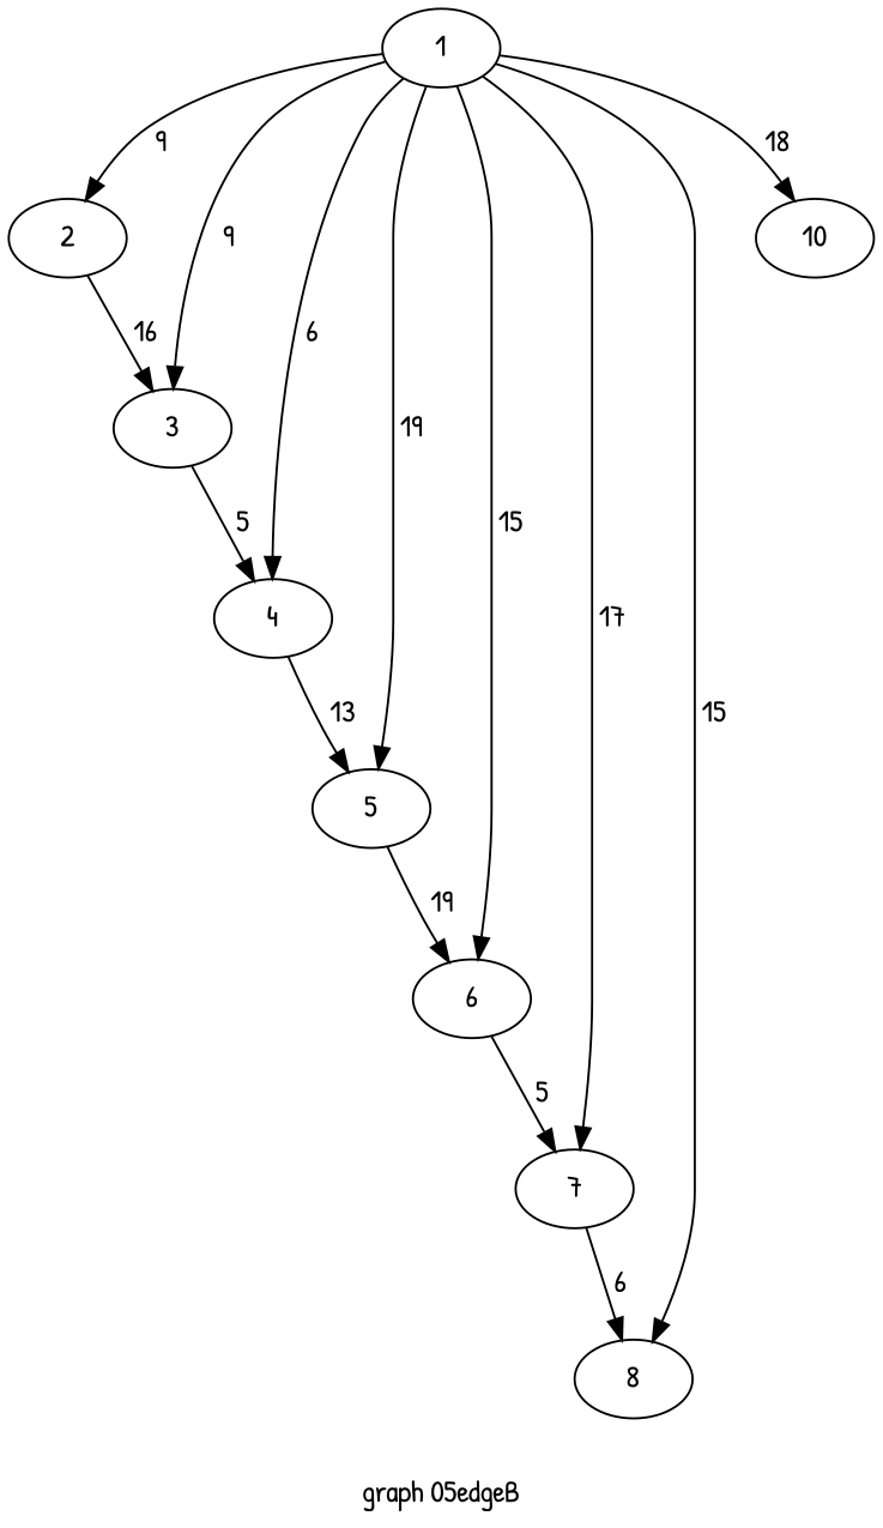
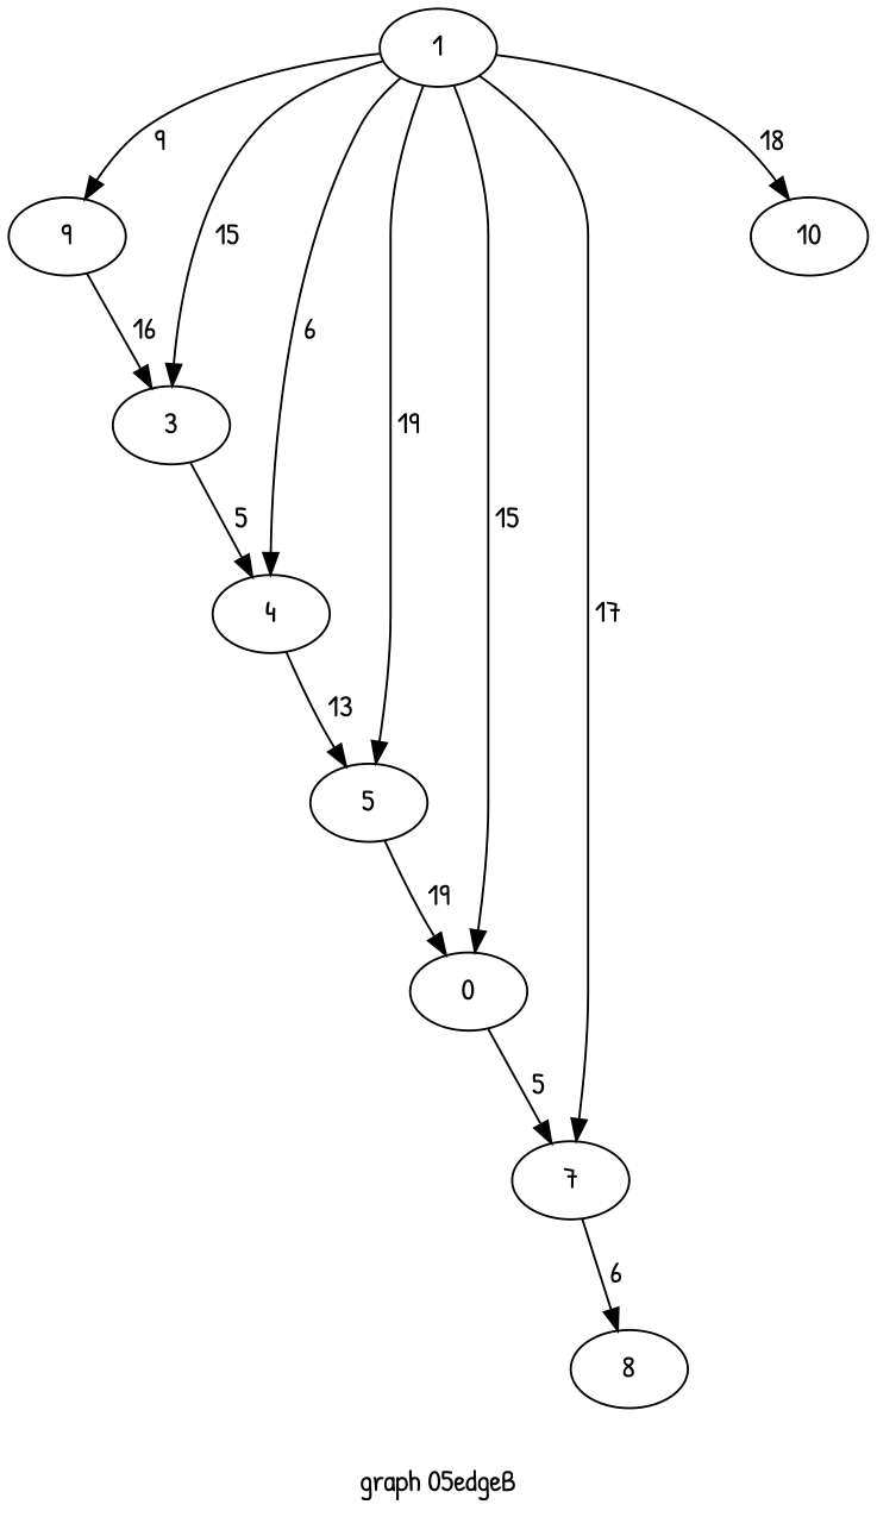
  digraph {
    fontname="Patrick Hand"
    label="graph 05edgeB"
    rankdir=TB
    node [fontname="Patrick Hand"]
    edge [fontname="Patrick Hand"]
    1
-   2
+   2 [label=9]
    3
    4
    5
-   6
+   6 [label=0]
    7
    8
    10
    1 -> 2 [label=" 9 "]
-   1 -> 3 [label=" 9 "]
+   1 -> 3 [label=" 15 "]
    1 -> 4 [label=" 6 "]
    1 -> 5 [label=" 19 "]
    1 -> 6 [label=" 15 "]
    1 -> 7 [label=" 17 "]
-   1 -> 8 [label=" 15 "]
    1 -> 10 [label=" 18 "]
    2 -> 3 [label=" 16 "]
    3 -> 4 [label=" 5 "]
    4 -> 5 [label=" 13 "]
    5 -> 6 [label=" 19 "]
    6 -> 7 [label=" 5 "]
    7 -> 8 [label=" 6 "]
  }
